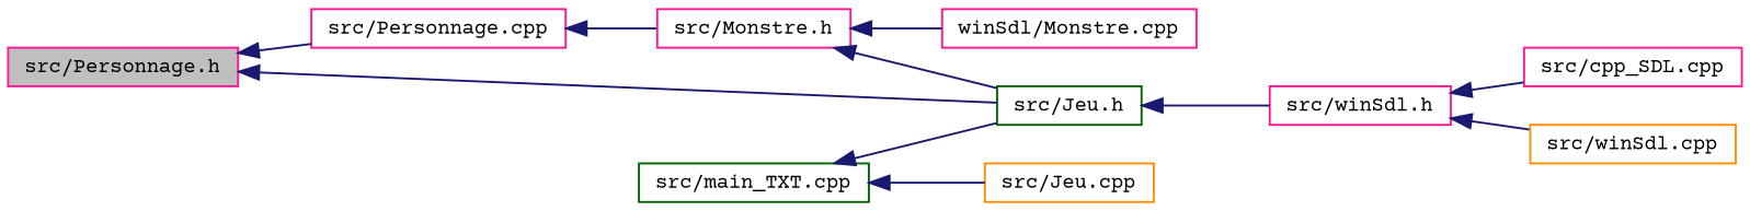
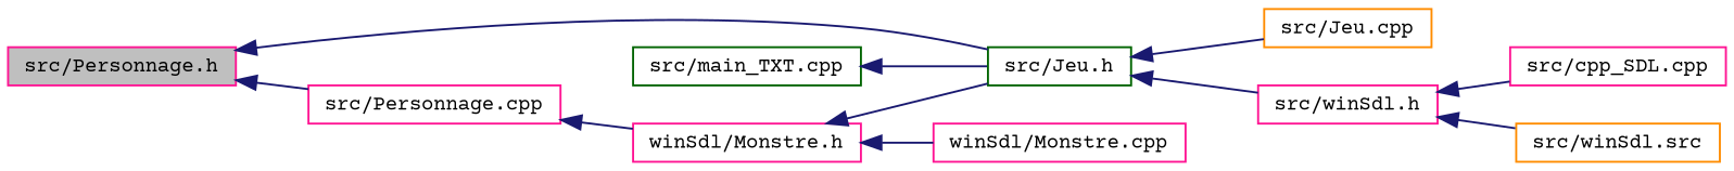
  digraph {
    fontname="Courier Prime"
    rankdir=LR
    node [color=deeppink fillcolor=white fontname="Courier Prime" fontsize=10 shape=record style=filled]
    edge [color=midnightblue dir=back fontname="Courier Prime" fontsize=10 labelfontname=Helvetica labelfontsize=10 style=solid]
    n1 [fillcolor=grey75 fontcolor=black height=0.2 label="src/Personnage.h" width=0.4]
    n2 [color=darkgreen height=0.2 label="src/Jeu.h" width=0.4]
    n3 [height=0.2 label="src/Personnage.cpp" width=0.4]
    n4 [color=darkorange height=0.2 label="src/Jeu.cpp" width=0.4]
    n5 [height=0.2 label="src/winSdl.h" width=0.4]
-   n6 [height=0.2 label="src/Monstre.h" width=0.4]
+   n6 [height=0.2 label="winSdl/Monstre.h" width=0.4]
    n7 [height=0.2 label="winSdl/Monstre.cpp" width=0.4]
    n8 [color=darkgreen height=0.2 label="src/main_TXT.cpp" width=0.4]
    n9 [height=0.2 label="src/cpp_SDL.cpp" width=0.4]
-   n10 [color=darkorange height=0.2 label="src/winSdl.cpp" width=0.4]
+   n10 [color=darkorange height=0.2 label="src/winSdl.src" width=0.4]
    n1 -> n2
    n1 -> n3
-   n8 -> n4
+   n2 -> n4
    n2 -> n5
    n3 -> n6
    n5 -> n9
    n5 -> n10
    n6 -> n2
    n6 -> n7
    n8 -> n2
  }
